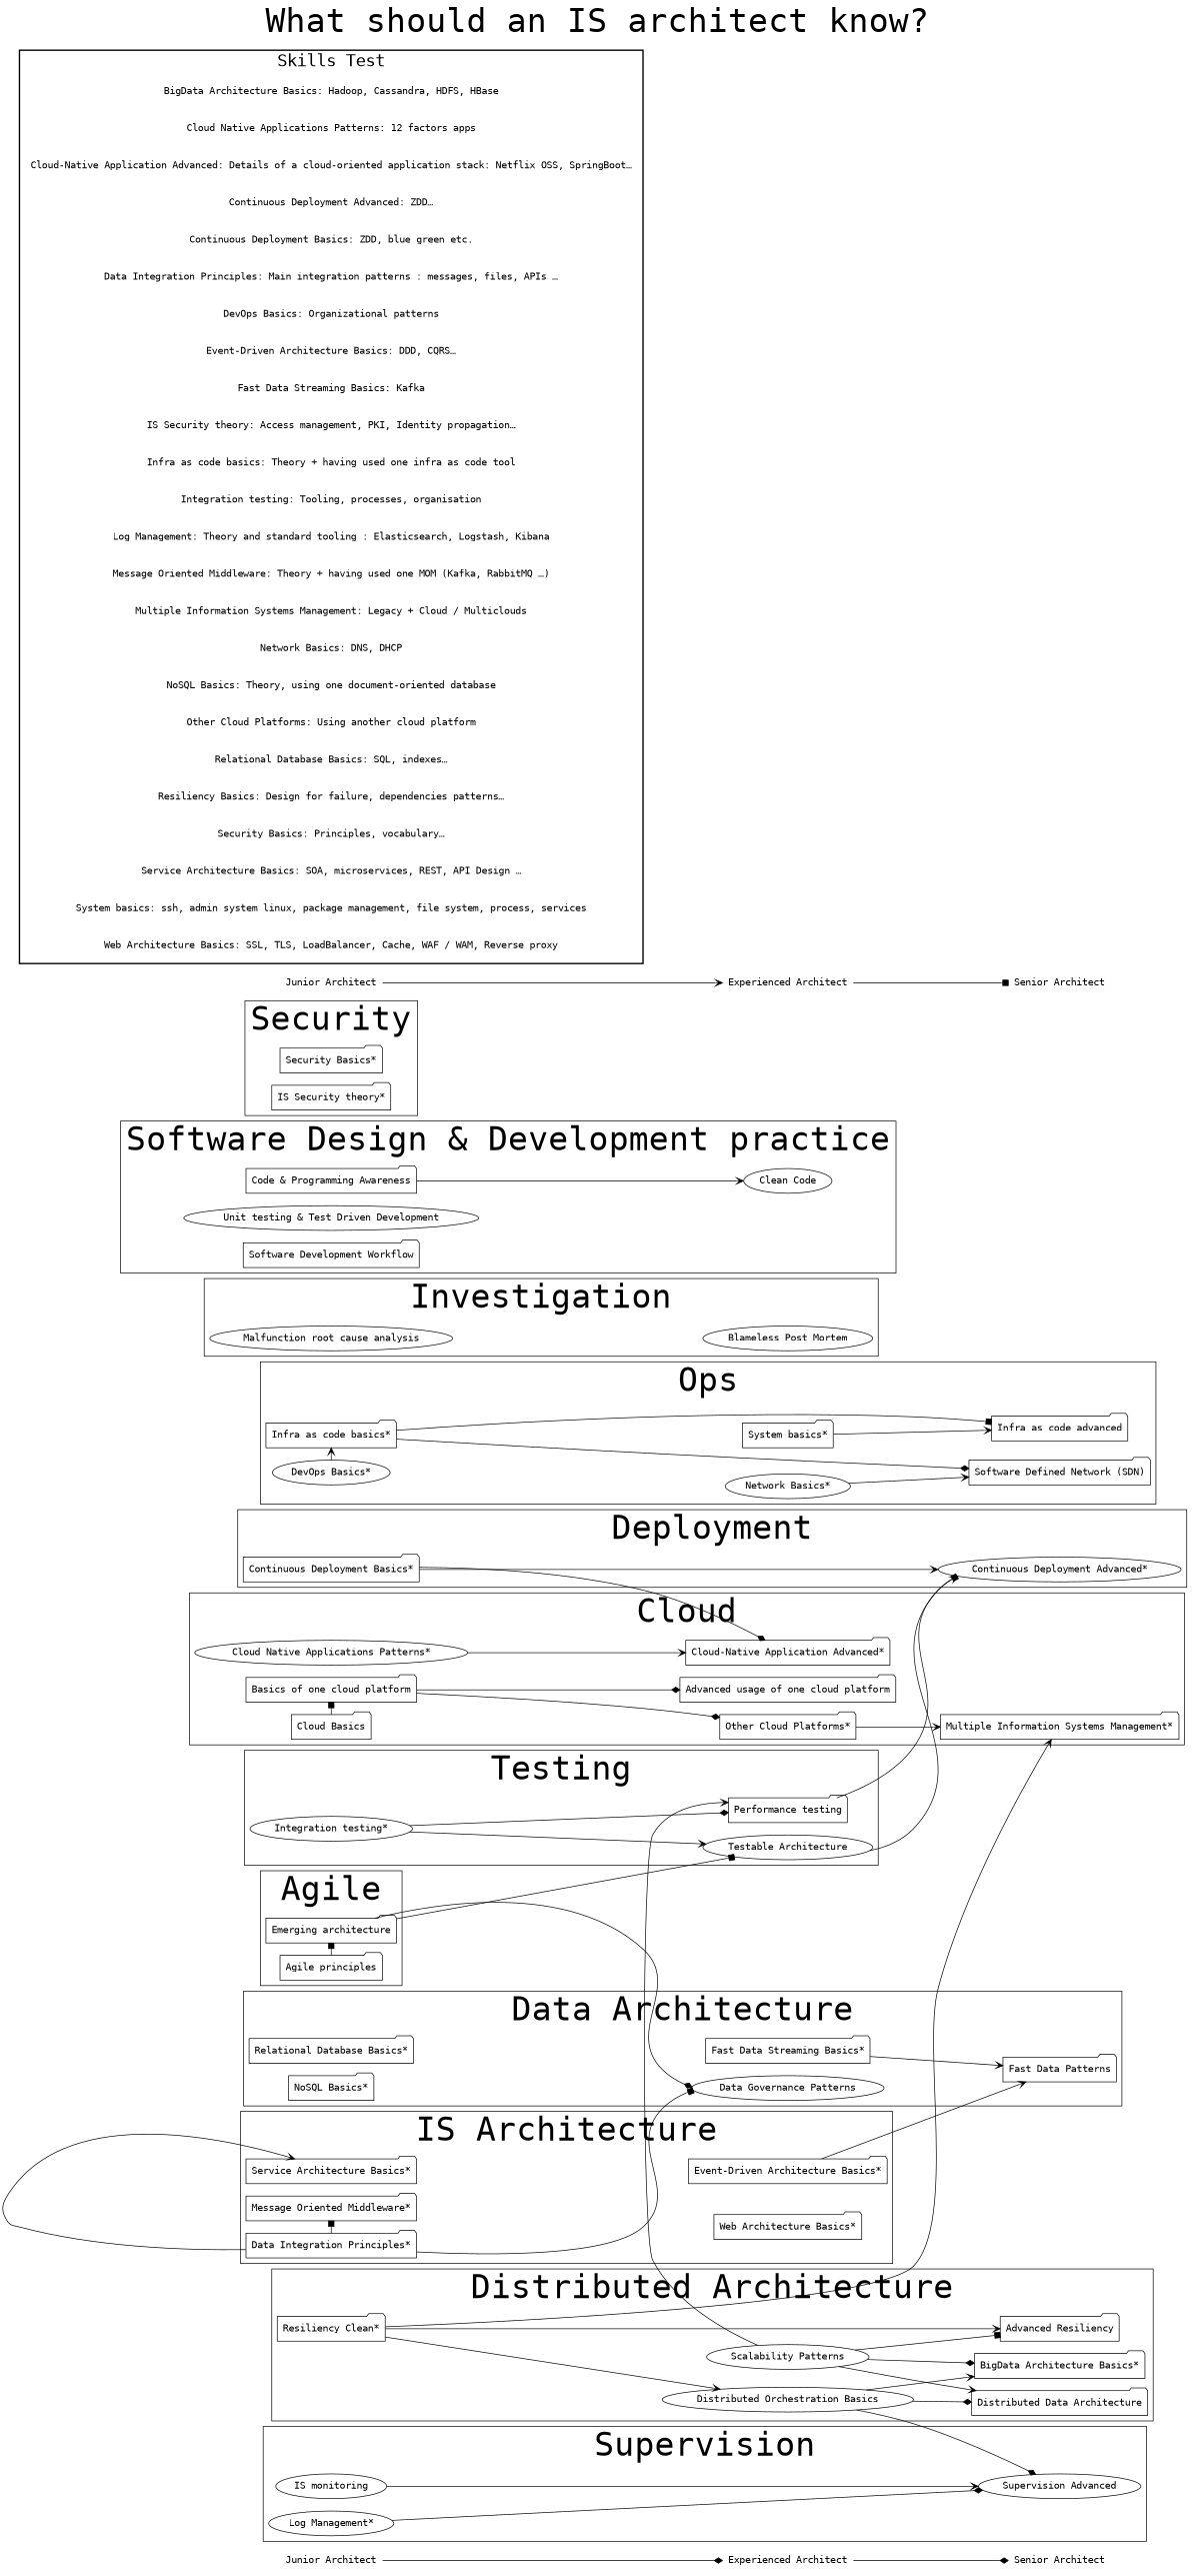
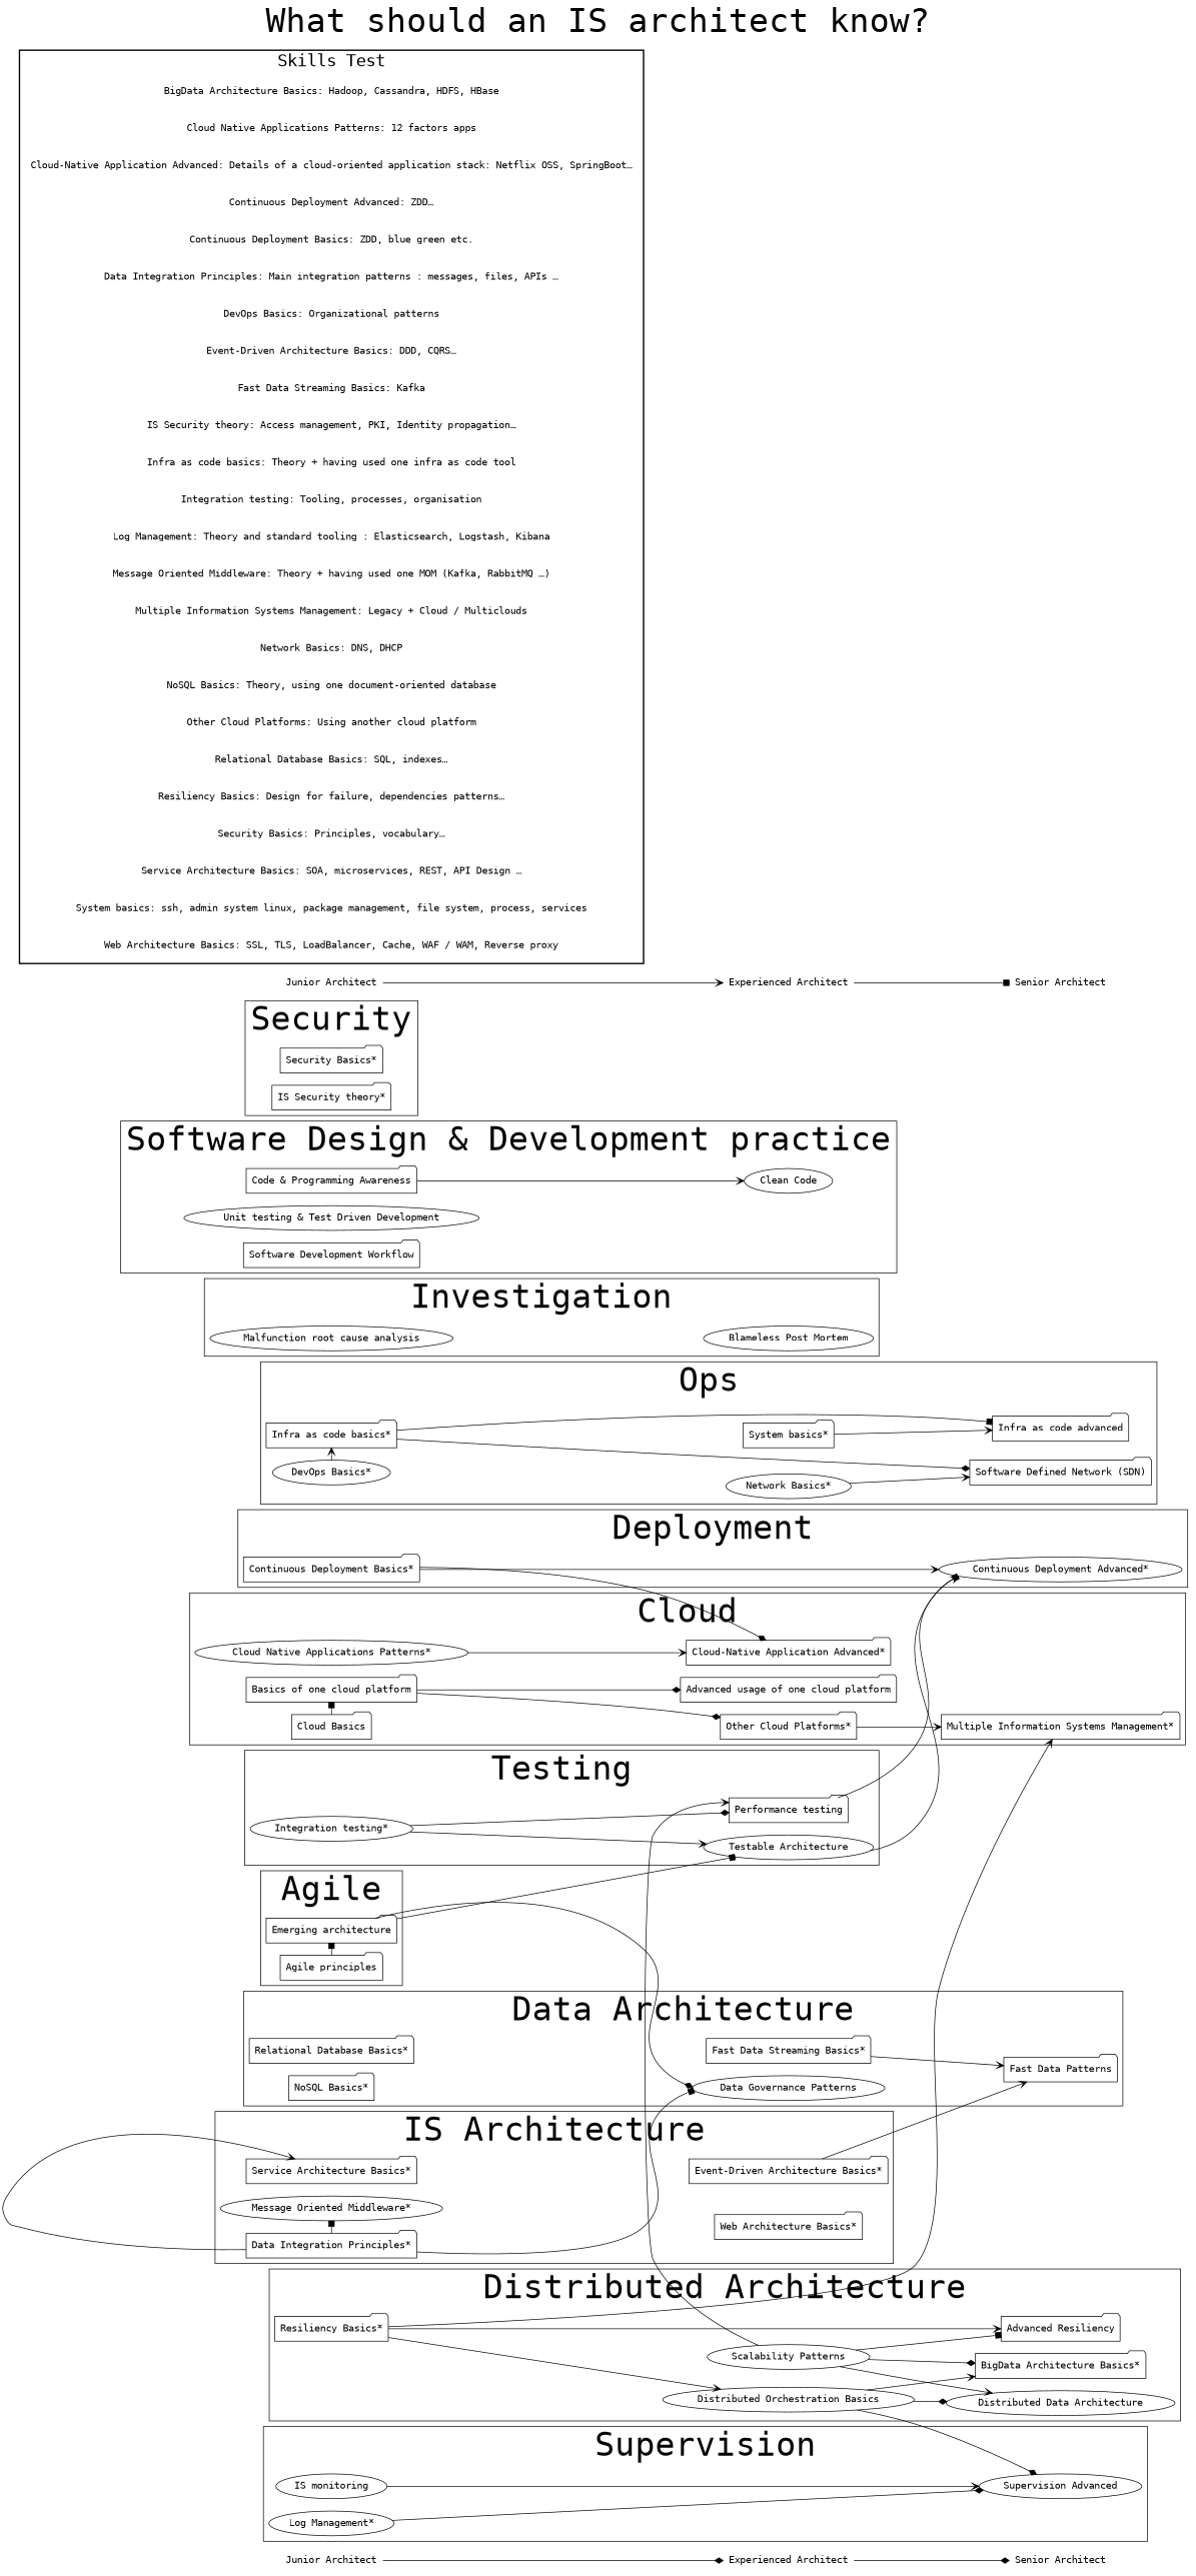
  digraph {
    fontname="DejaVu Sans Mono"
    fontsize=48
    label="What should an IS architect know?"
    labelloc=t
    newrank=true
    rankdir=LR
    node [fontname="DejaVu Sans Mono" shape=plaintext]
    edge [arrowhead=vee fontname="DejaVu Sans Mono"]
    n1 [label="Junior Architect"]
    n2 [label="Experienced Architect"]
    n3 [label="Senior Architect"]
    n4 [label="Continuous Deployment Basics*" shape=folder]
    n5 [label="Cloud Native Applications Patterns*" shape=ellipse]
    n6 [label="Infra as code basics*" shape=folder]
    n7 [label="DevOps Basics*" shape=ellipse]
-   n8 [label="Resiliency Clean*" shape=folder]
+   n8 [label="Resiliency Basics*" shape=folder]
    n9 [label="Cloud Basics" shape=folder]
    n10 [label="Basics of one cloud platform" shape=folder]
    n11 [label="Relational Database Basics*" shape=folder]
    n12 [label="NoSQL Basics*" shape=folder]
    n13 [label="Service Architecture Basics*" shape=folder]
    n14 [label="Malfunction root cause analysis" shape=ellipse]
    n15 [label="Agile principles" shape=folder]
-   n16 [label="Message Oriented Middleware*" shape=folder]
+   n16 [label="Message Oriented Middleware*" shape=ellipse]
    n17 [label="Code & Programming Awareness" shape=folder]
    n18 [label="Security Basics*" shape=folder]
    n19 [label="Unit testing & Test Driven Development" shape=ellipse]
    n20 [label="IS monitoring" shape=ellipse]
    n21 [label="Integration testing*" shape=ellipse]
    n22 [label="IS Security theory*" shape=folder]
    n23 [label="Software Development Workflow" shape=folder]
    n24 [label="Data Integration Principles*" shape=folder]
    n25 [label="Log Management*" shape=ellipse]
    n26 [label="Emerging architecture" shape=folder]
    n27 [label="Junior Architect"]
    n28 [label="System basics*" shape=folder]
    n29 [label="Network Basics*" shape=ellipse]
    n30 [label="Event-Driven Architecture Basics*" shape=folder]
    n31 [label="Web Architecture Basics*" shape=folder]
    n32 [label="Clean Code" shape=ellipse]
    n33 [label="Fast Data Streaming Basics*" shape=folder]
    n34 [label="Data Governance Patterns" shape=ellipse]
    n35 [label="Distributed Orchestration Basics" shape=ellipse]
    n36 [label="Cloud-Native Application Advanced*" shape=folder]
    n37 [label="Other Cloud Platforms*" shape=folder]
    n38 [label="Advanced usage of one cloud platform" shape=folder]
    n39 [label="Performance testing" shape=folder]
    n40 [label="Testable Architecture" shape=ellipse]
    n41 [label="Blameless Post Mortem" shape=ellipse]
    n42 [label="Scalability Patterns" shape=ellipse]
    n43 [label="Experienced Architect"]
    n44 [label="BigData Architecture Basics*" shape=folder]
    n45 [label="Fast Data Patterns" shape=folder]
-   n46 [label="Distributed Data Architecture" shape=folder]
+   n46 [label="Distributed Data Architecture" shape=ellipse]
    n47 [label="Infra as code advanced" shape=folder]
    n48 [label="Advanced Resiliency" shape=folder]
    n49 [label="Supervision Advanced" shape=ellipse]
    n50 [label="Multiple Information Systems Management*" shape=folder]
    n51 [label="Continuous Deployment Advanced*" shape=ellipse]
    n52 [label="Software Defined Network (SDN)" shape=folder]
    n53 [label="Senior Architect"]
    n54 [label="BigData Architecture Basics: Hadoop, Cassandra, HDFS, HBase"]
    n55 [label="Cloud Native Applications Patterns: 12 factors apps"]
    n56 [label="Cloud-Native Application Advanced: Details of a cloud-oriented application stack: Netflix OSS, SpringBoot…"]
    n57 [label="Continuous Deployment Advanced: ZDD…"]
    n58 [label="Continuous Deployment Basics: ZDD, blue green etc."]
    n59 [label="Data Integration Principles: Main integration patterns : messages, files, APIs …"]
    n60 [label="DevOps Basics: Organizational patterns"]
    n61 [label="Event-Driven Architecture Basics: DDD, CQRS…"]
    n62 [label="Fast Data Streaming Basics: Kafka"]
    n63 [label="IS Security theory: Access management, PKI, Identity propagation…"]
    n64 [label="Infra as code basics: Theory + having used one infra as code tool"]
    n65 [label="Integration testing: Tooling, processes, organisation"]
    n66 [label="Log Management: Theory and standard tooling : Elasticsearch, Logstash, Kibana"]
    n67 [label="Message Oriented Middleware: Theory + having used one MOM (Kafka, RabbitMQ …)"]
    n68 [label="Multiple Information Systems Management: Legacy + Cloud / Multiclouds"]
    n69 [label="Network Basics: DNS, DHCP"]
    n70 [label="NoSQL Basics: Theory, using one document-oriented database"]
    n71 [label="Other Cloud Platforms: Using another cloud platform"]
    n72 [label="Relational Database Basics: SQL, indexes…"]
    n73 [label="Resiliency Basics: Design for failure, dependencies patterns…"]
    n74 [label="Security Basics: Principles, vocabulary…"]
    n75 [label="Service Architecture Basics: SOA, microservices, REST, API Design …"]
    n76 [label="System basics: ssh, admin system linux, package management, file system, process, services"]
    n77 [label="Web Architecture Basics: SSL, TLS, LoadBalancer, Cache, WAF / WAM, Reverse proxy"]
    subgraph sub_1 {
      n1
      n2
      n3
    }
    subgraph sub_2 {
      rank=same
      n1
      n4
      n5
      n6
      n7
      n8
      n9
      n10
      n11
      n12
      n13
      n14
      n15
      n16
      n17
      n18
      n19
      n20
      n21
      n22
      n23
      n24
      n25
      n26
      n27
    }
    subgraph sub_3 {
      rank=same
      n2
      n28
      n29
      n30
      n31
      n32
      n33
      n34
      n35
      n36
      n37
      n38
      n39
      n40
      n41
      n42
      n43
    }
    subgraph sub_4 {
      rank=same
      n3
      n44
      n45
      n46
      n47
      n48
      n49
      n50
      n51
      n52
      n53
    }
    subgraph sub_5 {
      n27
      n43
      n53
    }
    subgraph cluster_6 {
      fontsize=24
      label="Skills Test"
      style=bold
      n54
      n55
      n56
      n57
      n58
      n59
      n60
      n61
      n62
      n63
      n64
      n65
      n66
      n67
      n68
      n69
      n70
      n71
      n72
      n73
      n74
      n75
      n76
      n77
    }
    subgraph cluster_7 {
      label=Deployment
      n4
      n51
    }
    subgraph cluster_8 {
      label=Cloud
      n5
      n9
      n10
      n36
      n37
      n38
      n50
    }
    subgraph cluster_9 {
      label=Ops
      n6
      n7
      n28
      n29
      n47
      n52
    }
    subgraph cluster_10 {
      label="Distributed Architecture"
      n8
      n35
      n42
      n44
      n46
      n48
    }
    subgraph cluster_11 {
      label="Data Architecture"
      n11
      n12
      n33
      n34
      n45
    }
    subgraph cluster_12 {
      label="IS Architecture"
      n13
      n16
      n24
      n30
      n31
    }
    subgraph cluster_13 {
      label=Investigation
      n14
      n41
    }
    subgraph cluster_14 {
      label=Agile
      n15
      n26
    }
    subgraph cluster_15 {
      label="Software Design & Development practice"
      n17
      n19
      n23
      n32
    }
    subgraph cluster_16 {
      label=Security
      n18
      n22
    }
    subgraph cluster_17 {
      label=Supervision
      n20
      n25
      n49
    }
    subgraph cluster_18 {
      label=Testing
      n21
      n39
      n40
    }
    n1 -> n2 [arrowhead=diamond]
    n2 -> n3 [arrowhead=diamond]
    n4 -> n36 [arrowhead=diamond]
    n4 -> n51
    n5 -> n36
    n6 -> n47 [arrowhead=box]
    n6 -> n52 [arrowhead=diamond]
    n7 -> n6
    n8 -> n35
    n8 -> n48
    n8 -> n50
    n9 -> n10 [arrowhead=box]
    n10 -> n37 [arrowhead=diamond]
    n10 -> n38 [arrowhead=diamond]
    n15 -> n26 [arrowhead=box]
    n17 -> n32
    n20 -> n49
    n21 -> n39 [arrowhead=diamond]
    n21 -> n40
    n24 -> n13
    n24 -> n16 [arrowhead=box]
    n24 -> n34 [arrowhead=box]
    n25 -> n49 [arrowhead=diamond]
    n26 -> n34 [arrowhead=diamond]
    n26 -> n40 [arrowhead=box]
    n27 -> n43
    n28 -> n47
    n29 -> n52
    n30 -> n45
    n33 -> n45
    n35 -> n44
    n35 -> n46 [arrowhead=diamond]
    n35 -> n49 [arrowhead=diamond]
    n37 -> n50
    n39 -> n51
    n40 -> n51 [arrowhead=box]
    n42 -> n39
    n42 -> n44 [arrowhead=diamond]
    n42 -> n46
    n42 -> n48 [arrowhead=box]
    n43 -> n53 [arrowhead=box]
  }
